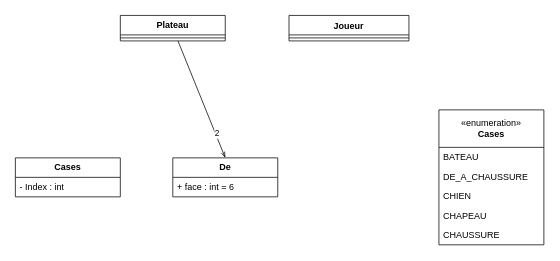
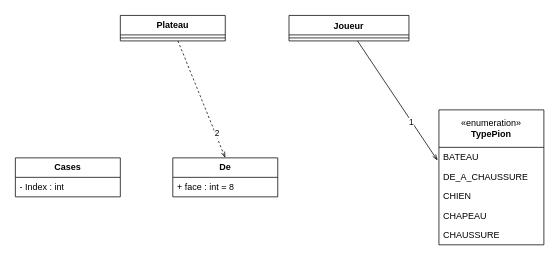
  <mxCell id="0" />
  <mxCell id="1" parent="0" />
- <mxCell id="2" style="edgeStyle=none;html=1;entryX=0.5;entryY=0;entryDx=0;entryDy=0;startArrow=none;startFill=0;endArrow=openThin;endFill=0;" edge="1" parent="1" source="4" target="12"><mxGeometry relative="1" as="geometry" /></mxCell>
+ <mxCell id="2" style="edgeStyle=none;html=1;entryX=0.5;entryY=0;entryDx=0;entryDy=0;startArrow=none;startFill=0;endArrow=openThin;endFill=0;dashed=1;" edge="1" parent="1" source="4" target="12"><mxGeometry relative="1" as="geometry" /></mxCell>
  <mxCell id="3" value="2" style="edgeLabel;html=1;align=center;verticalAlign=middle;resizable=0;points=[];" vertex="1" connectable="0" parent="2"><mxGeometry x="0.595" y="2" relative="1" as="geometry"><mxPoint as="offset" /></mxGeometry></mxCell>
  <mxCell id="4" value="&lt;b&gt;Plateau&lt;/b&gt;" style="swimlane;fontStyle=0;childLayout=stackLayout;horizontal=1;startSize=26;fillColor=none;horizontalStack=0;resizeParent=1;resizeParentMax=0;resizeLast=0;collapsible=1;marginBottom=0;whiteSpace=wrap;html=1;" parent="1" vertex="1"><mxGeometry x="160" y="20" width="140" height="34" as="geometry" /></mxCell>
  <mxCell id="5" value="" style="line;strokeWidth=1;fillColor=none;align=left;verticalAlign=middle;spacingTop=-1;spacingLeft=3;spacingRight=3;rotatable=0;labelPosition=right;points=[];portConstraint=eastwest;strokeColor=inherit;" parent="4" vertex="1"><mxGeometry y="26" width="140" height="8" as="geometry" /></mxCell>
- <mxCell id="6" value="«enumeration»&lt;br&gt;&lt;b&gt;Cases&lt;/b&gt;" style="swimlane;fontStyle=0;childLayout=stackLayout;horizontal=1;startSize=50;fillColor=none;horizontalStack=0;resizeParent=1;resizeParentMax=0;resizeLast=0;collapsible=1;marginBottom=0;whiteSpace=wrap;html=1;" parent="1" vertex="1"><mxGeometry x="585" y="146" width="140" height="180" as="geometry" /></mxCell>
+ <mxCell id="6" value="«enumeration»&lt;br&gt;&lt;b&gt;TypePion&lt;/b&gt;" style="swimlane;fontStyle=0;childLayout=stackLayout;horizontal=1;startSize=50;fillColor=none;horizontalStack=0;resizeParent=1;resizeParentMax=0;resizeLast=0;collapsible=1;marginBottom=0;whiteSpace=wrap;html=1;" parent="1" vertex="1"><mxGeometry x="585" y="146" width="140" height="180" as="geometry" /></mxCell>
  <mxCell id="7" value="BATEAU" style="text;strokeColor=none;fillColor=none;align=left;verticalAlign=top;spacingLeft=4;spacingRight=4;overflow=hidden;rotatable=0;points=[[0,0.5],[1,0.5]];portConstraint=eastwest;whiteSpace=wrap;html=1;" parent="6" vertex="1"><mxGeometry y="50" width="140" height="26" as="geometry" /></mxCell>
  <mxCell id="8" value="DE_A_CHAUSSURE" style="text;strokeColor=none;fillColor=none;align=left;verticalAlign=top;spacingLeft=4;spacingRight=4;overflow=hidden;rotatable=0;points=[[0,0.5],[1,0.5]];portConstraint=eastwest;whiteSpace=wrap;html=1;" parent="6" vertex="1"><mxGeometry y="76" width="140" height="26" as="geometry" /></mxCell>
  <mxCell id="9" value="CHIEN" style="text;strokeColor=none;fillColor=none;align=left;verticalAlign=top;spacingLeft=4;spacingRight=4;overflow=hidden;rotatable=0;points=[[0,0.5],[1,0.5]];portConstraint=eastwest;whiteSpace=wrap;html=1;" parent="6" vertex="1"><mxGeometry y="102" width="140" height="26" as="geometry" /></mxCell>
  <mxCell id="10" value="CHAPEAU" style="text;strokeColor=none;fillColor=none;align=left;verticalAlign=top;spacingLeft=4;spacingRight=4;overflow=hidden;rotatable=0;points=[[0,0.5],[1,0.5]];portConstraint=eastwest;whiteSpace=wrap;html=1;" parent="6" vertex="1"><mxGeometry y="128" width="140" height="26" as="geometry" /></mxCell>
  <mxCell id="11" value="CHAUSSURE" style="text;strokeColor=none;fillColor=none;align=left;verticalAlign=top;spacingLeft=4;spacingRight=4;overflow=hidden;rotatable=0;points=[[0,0.5],[1,0.5]];portConstraint=eastwest;whiteSpace=wrap;html=1;" parent="6" vertex="1"><mxGeometry y="154" width="140" height="26" as="geometry" /></mxCell>
  <mxCell id="12" value="&lt;b&gt;De&lt;/b&gt;" style="swimlane;fontStyle=0;childLayout=stackLayout;horizontal=1;startSize=26;fillColor=none;horizontalStack=0;resizeParent=1;resizeParentMax=0;resizeLast=0;collapsible=1;marginBottom=0;whiteSpace=wrap;html=1;" parent="1" vertex="1"><mxGeometry x="230" y="210" width="140" height="52" as="geometry" /></mxCell>
- <mxCell id="13" value="+ face : int = 6" style="text;strokeColor=none;fillColor=none;align=left;verticalAlign=top;spacingLeft=4;spacingRight=4;overflow=hidden;rotatable=0;points=[[0,0.5],[1,0.5]];portConstraint=eastwest;whiteSpace=wrap;html=1;" parent="12" vertex="1"><mxGeometry y="26" width="140" height="26" as="geometry" /></mxCell>
+ <mxCell id="13" value="+ face : int = 8" style="text;strokeColor=none;fillColor=none;align=left;verticalAlign=top;spacingLeft=4;spacingRight=4;overflow=hidden;rotatable=0;points=[[0,0.5],[1,0.5]];portConstraint=eastwest;whiteSpace=wrap;html=1;" parent="12" vertex="1"><mxGeometry y="26" width="140" height="26" as="geometry" /></mxCell>
+ <mxCell id="14" style="edgeStyle=none;html=1;entryX=-0.013;entryY=0.673;entryDx=0;entryDy=0;entryPerimeter=0;startArrow=none;startFill=0;endArrow=openThin;endFill=0;" edge="1" parent="1" source="16" target="7"><mxGeometry relative="1" as="geometry" /></mxCell>
+ <mxCell id="15" value="1" style="edgeLabel;html=1;align=center;verticalAlign=middle;resizable=0;points=[];" vertex="1" connectable="0" parent="14"><mxGeometry x="0.357" y="-1" relative="1" as="geometry"><mxPoint as="offset" /></mxGeometry></mxCell>
  <mxCell id="16" value="Joueur" style="swimlane;fontStyle=1;align=center;verticalAlign=top;childLayout=stackLayout;horizontal=1;startSize=26;horizontalStack=0;resizeParent=1;resizeParentMax=0;resizeLast=0;collapsible=1;marginBottom=0;whiteSpace=wrap;html=1;" parent="1" vertex="1"><mxGeometry x="385" y="20" width="160" height="34" as="geometry" /></mxCell>
  <mxCell id="17" value="" style="line;strokeWidth=1;fillColor=none;align=left;verticalAlign=middle;spacingTop=-1;spacingLeft=3;spacingRight=3;rotatable=0;labelPosition=right;points=[];portConstraint=eastwest;strokeColor=inherit;" parent="16" vertex="1"><mxGeometry y="26" width="160" height="8" as="geometry" /></mxCell>
  <mxCell id="18" value="&lt;b&gt;Cases&lt;/b&gt;" style="swimlane;fontStyle=0;childLayout=stackLayout;horizontal=1;startSize=26;fillColor=none;horizontalStack=0;resizeParent=1;resizeParentMax=0;resizeLast=0;collapsible=1;marginBottom=0;whiteSpace=wrap;html=1;" vertex="1" parent="1"><mxGeometry x="20" y="210" width="140" height="52" as="geometry" /></mxCell>
  <mxCell id="19" value="- Index : int&lt;br&gt;" style="text;strokeColor=none;fillColor=none;align=left;verticalAlign=top;spacingLeft=4;spacingRight=4;overflow=hidden;rotatable=0;points=[[0,0.5],[1,0.5]];portConstraint=eastwest;whiteSpace=wrap;html=1;" vertex="1" parent="18"><mxGeometry y="26" width="140" height="26" as="geometry" /></mxCell>
